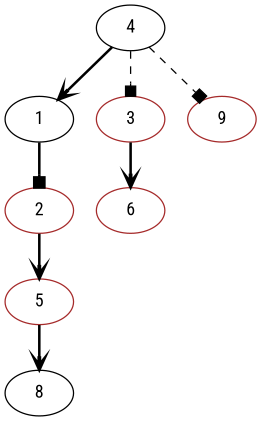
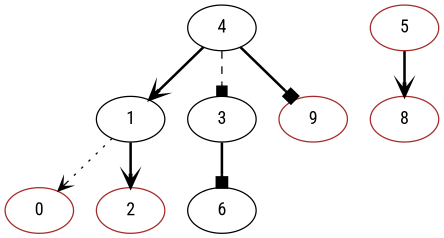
  digraph {
    fontname="Roboto Condensed"
    node [color=brown fontname="Roboto Condensed"]
    edge [arrowhead=vee fontname="Roboto Condensed" style=bold]
    1 [color=black]
+   0
    2
    5
    4 [color=black]
-   3
+   3 [color=black]
    n7 [label=9]
-   8 [color=black]
-   6
-   1 -> 2 [Label="nodo_1 (157)" arrowhead=box]
-   2 -> 5 [Label="nodo_1 (456)"]
+   8
+   6 [color=black]
+   1 -> 0 [Label="nodo_1 (431)" style=dotted]
+   1 -> 2 [Label="nodo_1 (157)"]
    5 -> 8 [Label="nodo_1 (723)"]
    4 -> 1 [Label="nodo_1 (384)"]
    4 -> 3 [Label="nodo_1 (695)" arrowhead=box style=dashed]
-   4 -> n7 [Label="nodo_1 (877)" arrowhead=box style=dashed]
-   3 -> 6 [Label="nodo_1 (1041)"]
+   4 -> n7 [Label="nodo_1 (877)" arrowhead=box]
+   3 -> 6 [Label="nodo_1 (1041)" arrowhead=box]
  }
